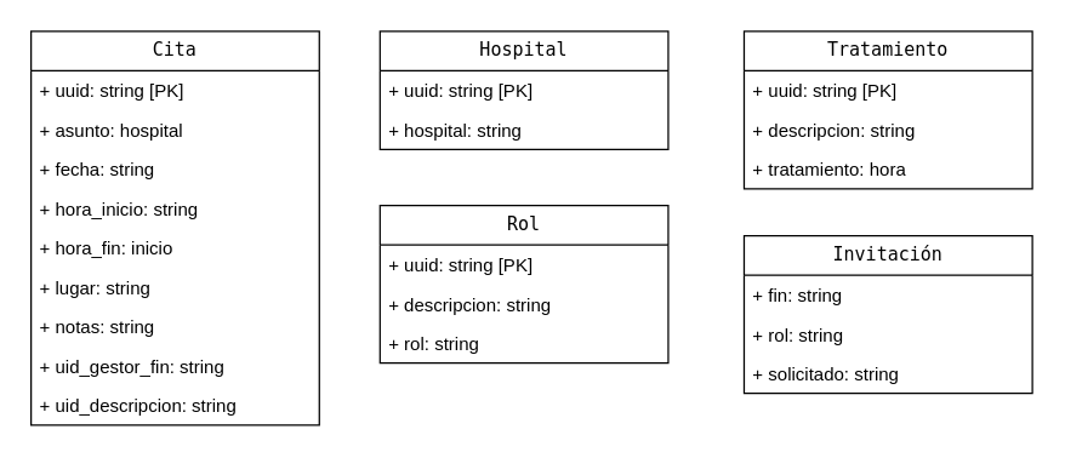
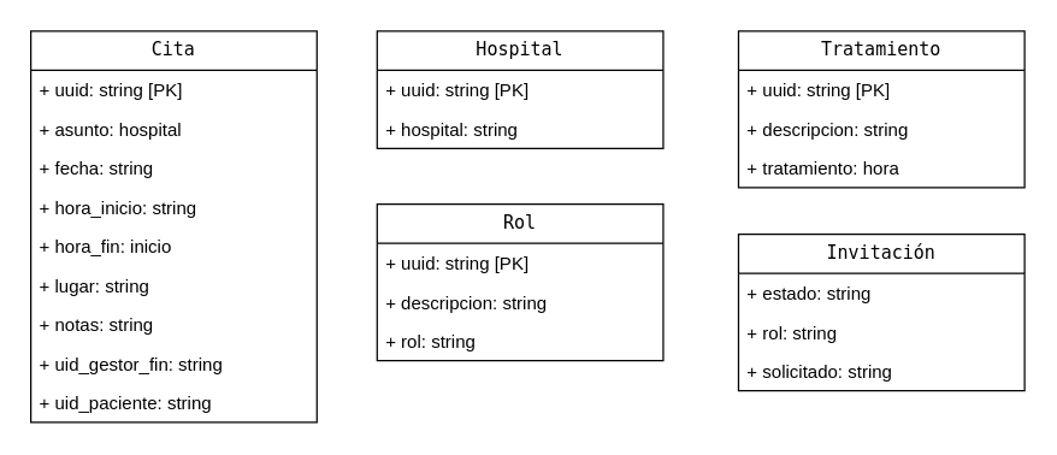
  <mxCell id="0" />
  <mxCell id="1" parent="0" />
  <mxCell id="2" value="&lt;pre style=&quot;margin-top: 0px; margin-bottom: 0px;&quot;&gt;Cita&lt;/pre&gt;" style="swimlane;fontStyle=0;childLayout=stackLayout;horizontal=1;startSize=26;fillColor=none;horizontalStack=0;resizeParent=1;resizeParentMax=0;resizeLast=0;collapsible=1;marginBottom=0;whiteSpace=wrap;html=1;" parent="1" vertex="1"><mxGeometry x="20" y="20" width="190" height="260" as="geometry"><mxRectangle x="30" y="585" width="90" height="30" as="alternateBounds" /></mxGeometry></mxCell>
  <mxCell id="3" value="+ uuid: string [PK]" style="text;strokeColor=none;fillColor=none;align=left;verticalAlign=top;spacingLeft=4;spacingRight=4;overflow=hidden;rotatable=0;points=[[0,0.5],[1,0.5]];portConstraint=eastwest;whiteSpace=wrap;html=1;" parent="2" vertex="1"><mxGeometry y="26" width="190" height="26" as="geometry" /></mxCell>
  <mxCell id="4" value="+&amp;nbsp;&lt;span class=&quot;database-key&quot;&gt;asunto&lt;/span&gt;: hospital" style="text;strokeColor=none;fillColor=none;align=left;verticalAlign=top;spacingLeft=4;spacingRight=4;overflow=hidden;rotatable=0;points=[[0,0.5],[1,0.5]];portConstraint=eastwest;whiteSpace=wrap;html=1;" parent="2" vertex="1"><mxGeometry y="52" width="190" height="26" as="geometry" /></mxCell>
  <mxCell id="5" value="+&amp;nbsp;&lt;span class=&quot;database-key&quot;&gt;fecha&lt;/span&gt;&lt;span style=&quot;background-color: initial;&quot;&gt;:&amp;nbsp;&lt;/span&gt;string" style="text;strokeColor=none;fillColor=none;align=left;verticalAlign=top;spacingLeft=4;spacingRight=4;overflow=hidden;rotatable=0;points=[[0,0.5],[1,0.5]];portConstraint=eastwest;whiteSpace=wrap;html=1;" parent="2" vertex="1"><mxGeometry y="78" width="190" height="26" as="geometry" /></mxCell>
  <mxCell id="6" value="+&amp;nbsp;&lt;span class=&quot;database-key&quot;&gt;hora_inicio&lt;/span&gt;&lt;span style=&quot;background-color: initial;&quot;&gt;: string&lt;/span&gt;" style="text;strokeColor=none;fillColor=none;align=left;verticalAlign=top;spacingLeft=4;spacingRight=4;overflow=hidden;rotatable=0;points=[[0,0.5],[1,0.5]];portConstraint=eastwest;whiteSpace=wrap;html=1;" parent="2" vertex="1"><mxGeometry y="104" width="190" height="26" as="geometry" /></mxCell>
  <mxCell id="7" value="+&amp;nbsp;&lt;span class=&quot;database-key&quot;&gt;hora_fin&lt;/span&gt;&lt;span style=&quot;background-color: initial;&quot;&gt;: inicio&lt;/span&gt;" style="text;strokeColor=none;fillColor=none;align=left;verticalAlign=top;spacingLeft=4;spacingRight=4;overflow=hidden;rotatable=0;points=[[0,0.5],[1,0.5]];portConstraint=eastwest;whiteSpace=wrap;html=1;" vertex="1" parent="2"><mxGeometry y="130" width="190" height="26" as="geometry" /></mxCell>
  <mxCell id="8" value="+&amp;nbsp;&lt;span class=&quot;database-key&quot;&gt;lugar&lt;/span&gt;&lt;span style=&quot;background-color: initial;&quot;&gt;: string&lt;/span&gt;" style="text;strokeColor=none;fillColor=none;align=left;verticalAlign=top;spacingLeft=4;spacingRight=4;overflow=hidden;rotatable=0;points=[[0,0.5],[1,0.5]];portConstraint=eastwest;whiteSpace=wrap;html=1;" parent="2" vertex="1"><mxGeometry y="156" width="190" height="26" as="geometry" /></mxCell>
  <mxCell id="9" value="+&amp;nbsp;&lt;span class=&quot;database-key&quot;&gt;notas&lt;/span&gt;&lt;span style=&quot;background-color: initial;&quot;&gt;: string&lt;/span&gt;" style="text;strokeColor=none;fillColor=none;align=left;verticalAlign=top;spacingLeft=4;spacingRight=4;overflow=hidden;rotatable=0;points=[[0,0.5],[1,0.5]];portConstraint=eastwest;whiteSpace=wrap;html=1;" parent="2" vertex="1"><mxGeometry y="182" width="190" height="26" as="geometry" /></mxCell>
  <mxCell id="10" value="+&amp;nbsp;&lt;span class=&quot;database-key&quot;&gt;uid_gestor_fin&lt;/span&gt;&lt;span style=&quot;background-color: initial;&quot;&gt;: string&lt;/span&gt;" style="text;strokeColor=none;fillColor=none;align=left;verticalAlign=top;spacingLeft=4;spacingRight=4;overflow=hidden;rotatable=0;points=[[0,0.5],[1,0.5]];portConstraint=eastwest;whiteSpace=wrap;html=1;" parent="2" vertex="1"><mxGeometry y="208" width="190" height="26" as="geometry" /></mxCell>
- <mxCell id="11" value="+&amp;nbsp;&lt;span class=&quot;database-key&quot;&gt;uid_descripcion&lt;/span&gt;&lt;span style=&quot;background-color: initial;&quot;&gt;: string&lt;/span&gt;" style="text;strokeColor=none;fillColor=none;align=left;verticalAlign=top;spacingLeft=4;spacingRight=4;overflow=hidden;rotatable=0;points=[[0,0.5],[1,0.5]];portConstraint=eastwest;whiteSpace=wrap;html=1;" parent="2" vertex="1"><mxGeometry y="234" width="190" height="26" as="geometry" /></mxCell>
+ <mxCell id="11" value="+&amp;nbsp;&lt;span class=&quot;database-key&quot;&gt;uid_paciente&lt;/span&gt;&lt;span style=&quot;background-color: initial;&quot;&gt;: string&lt;/span&gt;" style="text;strokeColor=none;fillColor=none;align=left;verticalAlign=top;spacingLeft=4;spacingRight=4;overflow=hidden;rotatable=0;points=[[0,0.5],[1,0.5]];portConstraint=eastwest;whiteSpace=wrap;html=1;" parent="2" vertex="1"><mxGeometry y="234" width="190" height="26" as="geometry" /></mxCell>
  <mxCell id="12" value="&lt;pre style=&quot;margin-top: 0px; margin-bottom: 0px;&quot;&gt;Hospital&lt;/pre&gt;" style="swimlane;fontStyle=0;childLayout=stackLayout;horizontal=1;startSize=26;fillColor=none;horizontalStack=0;resizeParent=1;resizeParentMax=0;resizeLast=0;collapsible=1;marginBottom=0;whiteSpace=wrap;html=1;" vertex="1" parent="1"><mxGeometry x="250" y="20" width="190" height="78" as="geometry"><mxRectangle x="30" y="585" width="90" height="30" as="alternateBounds" /></mxGeometry></mxCell>
  <mxCell id="13" value="+ uuid: string [PK]" style="text;strokeColor=none;fillColor=none;align=left;verticalAlign=top;spacingLeft=4;spacingRight=4;overflow=hidden;rotatable=0;points=[[0,0.5],[1,0.5]];portConstraint=eastwest;whiteSpace=wrap;html=1;" vertex="1" parent="12"><mxGeometry y="26" width="190" height="26" as="geometry" /></mxCell>
  <mxCell id="14" value="+&amp;nbsp;&lt;span class=&quot;database-key&quot;&gt;hospital&lt;/span&gt;: string" style="text;strokeColor=none;fillColor=none;align=left;verticalAlign=top;spacingLeft=4;spacingRight=4;overflow=hidden;rotatable=0;points=[[0,0.5],[1,0.5]];portConstraint=eastwest;whiteSpace=wrap;html=1;" vertex="1" parent="12"><mxGeometry y="52" width="190" height="26" as="geometry" /></mxCell>
  <mxCell id="15" value="&lt;pre style=&quot;margin-top: 0px; margin-bottom: 0px;&quot;&gt;Invitación&lt;/pre&gt;" style="swimlane;fontStyle=0;childLayout=stackLayout;horizontal=1;startSize=26;fillColor=none;horizontalStack=0;resizeParent=1;resizeParentMax=0;resizeLast=0;collapsible=1;marginBottom=0;whiteSpace=wrap;html=1;" vertex="1" parent="1"><mxGeometry x="490" y="155" width="190" height="104" as="geometry"><mxRectangle x="30" y="585" width="90" height="30" as="alternateBounds" /></mxGeometry></mxCell>
- <mxCell id="16" value="+ fin: string" style="text;strokeColor=none;fillColor=none;align=left;verticalAlign=top;spacingLeft=4;spacingRight=4;overflow=hidden;rotatable=0;points=[[0,0.5],[1,0.5]];portConstraint=eastwest;whiteSpace=wrap;html=1;" vertex="1" parent="15"><mxGeometry y="26" width="190" height="26" as="geometry" /></mxCell>
+ <mxCell id="16" value="+ estado: string" style="text;strokeColor=none;fillColor=none;align=left;verticalAlign=top;spacingLeft=4;spacingRight=4;overflow=hidden;rotatable=0;points=[[0,0.5],[1,0.5]];portConstraint=eastwest;whiteSpace=wrap;html=1;" vertex="1" parent="15"><mxGeometry y="26" width="190" height="26" as="geometry" /></mxCell>
  <mxCell id="17" value="+&amp;nbsp;&lt;span class=&quot;database-key&quot;&gt;rol&lt;/span&gt;: string" style="text;strokeColor=none;fillColor=none;align=left;verticalAlign=top;spacingLeft=4;spacingRight=4;overflow=hidden;rotatable=0;points=[[0,0.5],[1,0.5]];portConstraint=eastwest;whiteSpace=wrap;html=1;" vertex="1" parent="15"><mxGeometry y="52" width="190" height="26" as="geometry" /></mxCell>
  <mxCell id="18" value="+&amp;nbsp;&lt;span class=&quot;database-key&quot;&gt;solicitado&lt;/span&gt;&lt;span style=&quot;background-color: initial;&quot;&gt;:&amp;nbsp;&lt;/span&gt;string" style="text;strokeColor=none;fillColor=none;align=left;verticalAlign=top;spacingLeft=4;spacingRight=4;overflow=hidden;rotatable=0;points=[[0,0.5],[1,0.5]];portConstraint=eastwest;whiteSpace=wrap;html=1;" vertex="1" parent="15"><mxGeometry y="78" width="190" height="26" as="geometry" /></mxCell>
  <mxCell id="19" value="&lt;pre style=&quot;margin-top: 0px; margin-bottom: 0px;&quot;&gt;Tratamiento&lt;/pre&gt;" style="swimlane;fontStyle=0;childLayout=stackLayout;horizontal=1;startSize=26;fillColor=none;horizontalStack=0;resizeParent=1;resizeParentMax=0;resizeLast=0;collapsible=1;marginBottom=0;whiteSpace=wrap;html=1;" vertex="1" parent="1"><mxGeometry x="490" y="20" width="190" height="104" as="geometry"><mxRectangle x="30" y="585" width="90" height="30" as="alternateBounds" /></mxGeometry></mxCell>
  <mxCell id="20" value="+ uuid: string [PK]" style="text;strokeColor=none;fillColor=none;align=left;verticalAlign=top;spacingLeft=4;spacingRight=4;overflow=hidden;rotatable=0;points=[[0,0.5],[1,0.5]];portConstraint=eastwest;whiteSpace=wrap;html=1;" vertex="1" parent="19"><mxGeometry y="26" width="190" height="26" as="geometry" /></mxCell>
  <mxCell id="21" value="+&amp;nbsp;&lt;span class=&quot;database-key&quot;&gt;descripcion&lt;/span&gt;: string" style="text;strokeColor=none;fillColor=none;align=left;verticalAlign=top;spacingLeft=4;spacingRight=4;overflow=hidden;rotatable=0;points=[[0,0.5],[1,0.5]];portConstraint=eastwest;whiteSpace=wrap;html=1;" vertex="1" parent="19"><mxGeometry y="52" width="190" height="26" as="geometry" /></mxCell>
  <mxCell id="22" value="+&amp;nbsp;&lt;span class=&quot;database-key&quot;&gt;tratamiento&lt;/span&gt;&lt;span style=&quot;background-color: initial;&quot;&gt;:&amp;nbsp;&lt;/span&gt;hora" style="text;strokeColor=none;fillColor=none;align=left;verticalAlign=top;spacingLeft=4;spacingRight=4;overflow=hidden;rotatable=0;points=[[0,0.5],[1,0.5]];portConstraint=eastwest;whiteSpace=wrap;html=1;" vertex="1" parent="19"><mxGeometry y="78" width="190" height="26" as="geometry" /></mxCell>
  <mxCell id="23" value="&lt;pre style=&quot;margin-top: 0px; margin-bottom: 0px;&quot;&gt;Rol&lt;/pre&gt;" style="swimlane;fontStyle=0;childLayout=stackLayout;horizontal=1;startSize=26;fillColor=none;horizontalStack=0;resizeParent=1;resizeParentMax=0;resizeLast=0;collapsible=1;marginBottom=0;whiteSpace=wrap;html=1;" vertex="1" parent="1"><mxGeometry x="250" y="135" width="190" height="104" as="geometry"><mxRectangle x="30" y="585" width="90" height="30" as="alternateBounds" /></mxGeometry></mxCell>
  <mxCell id="24" value="+ uuid: string [PK]" style="text;strokeColor=none;fillColor=none;align=left;verticalAlign=top;spacingLeft=4;spacingRight=4;overflow=hidden;rotatable=0;points=[[0,0.5],[1,0.5]];portConstraint=eastwest;whiteSpace=wrap;html=1;" vertex="1" parent="23"><mxGeometry y="26" width="190" height="26" as="geometry" /></mxCell>
  <mxCell id="25" value="+&amp;nbsp;&lt;span class=&quot;database-key&quot;&gt;descripcion&lt;/span&gt;: string" style="text;strokeColor=none;fillColor=none;align=left;verticalAlign=top;spacingLeft=4;spacingRight=4;overflow=hidden;rotatable=0;points=[[0,0.5],[1,0.5]];portConstraint=eastwest;whiteSpace=wrap;html=1;" vertex="1" parent="23"><mxGeometry y="52" width="190" height="26" as="geometry" /></mxCell>
  <mxCell id="26" value="+&amp;nbsp;&lt;span class=&quot;database-key&quot;&gt;rol&lt;/span&gt;&lt;span style=&quot;background-color: initial;&quot;&gt;:&amp;nbsp;&lt;/span&gt;string" style="text;strokeColor=none;fillColor=none;align=left;verticalAlign=top;spacingLeft=4;spacingRight=4;overflow=hidden;rotatable=0;points=[[0,0.5],[1,0.5]];portConstraint=eastwest;whiteSpace=wrap;html=1;" vertex="1" parent="23"><mxGeometry y="78" width="190" height="26" as="geometry" /></mxCell>
